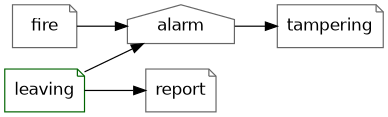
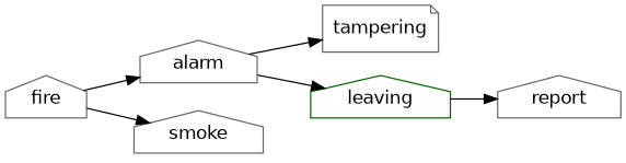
  digraph {
    fontname="DejaVu Sans"
    rankdir=LR
    node [color=gray40 fontname="DejaVu Sans" shape=house]
    edge [fontname="DejaVu Sans"]
    tampering [shape=note]
    alarm
-   leaving [color=darkgreen shape=note]
-   report [shape=note]
-   fire [shape=note]
+   leaving [color=darkgreen]
+   report
+   fire
+   smoke
    alarm -> tampering
-   leaving -> alarm
+   alarm -> leaving
    leaving -> report
    fire -> alarm
+   fire -> smoke
  }
